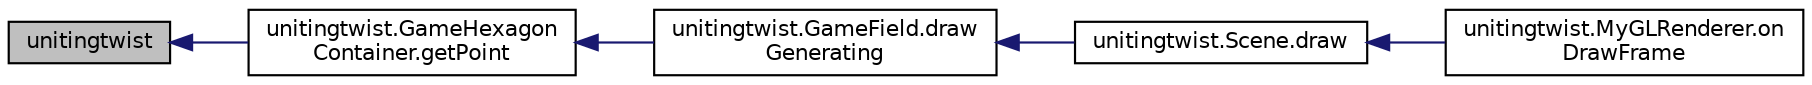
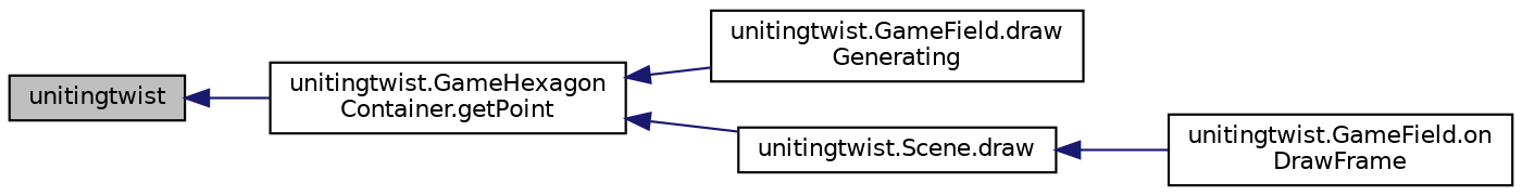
  digraph {
    rankdir=LR
    node [color=black fillcolor=white fontname=Helvetica fontsize=10 shape=record style=filled]
    edge [color=midnightblue dir=back fontname=Helvetica fontsize=10 labelfontname=Helvetica labelfontsize=10 style=solid]
    n1 [fillcolor=grey75 fontcolor=black height=0.2 label=unitingtwist width=0.4]
    n2 [height=0.2 label="unitingtwist.GameHexagon\lContainer.getPoint" width=0.4]
    n3 [height=0.2 label="unitingtwist.GameField.draw\lGenerating" width=0.4]
    n4 [height=0.2 label="unitingtwist.Scene.draw" width=0.4]
-   n5 [height=0.2 label="unitingtwist.MyGLRenderer.on\lDrawFrame" width=0.4]
+   n5 [height=0.2 label="unitingtwist.GameField.on\lDrawFrame" width=0.4]
    n1 -> n2
    n2 -> n3
-   n3 -> n4
+   n2 -> n4
    n4 -> n5
  }
